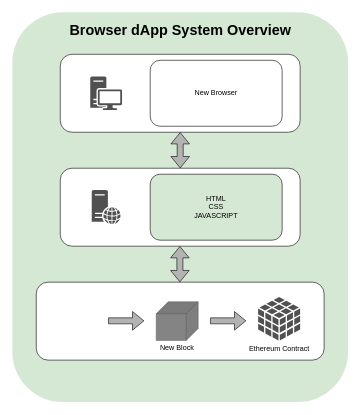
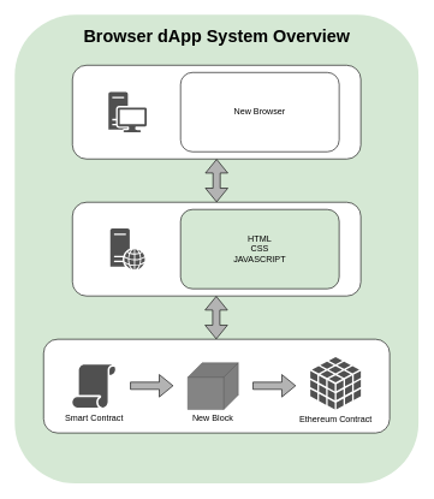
  <mxCell id="0" />
  <mxCell id="1" parent="0" />
  <mxCell id="2" value="" style="rounded=1;whiteSpace=wrap;html=1;strokeColor=none;fillColor=#d5e8d4;" vertex="1" parent="1"><mxGeometry x="20" y="20" width="560" height="650" as="geometry" /></mxCell>
  <mxCell id="3" value="" style="rounded=1;whiteSpace=wrap;html=1;" vertex="1" parent="1"><mxGeometry x="100" y="90" width="400" height="130" as="geometry" /></mxCell>
  <mxCell id="4" value="" style="sketch=0;pointerEvents=1;shadow=0;dashed=0;html=1;strokeColor=none;fillColor=#505050;labelPosition=center;verticalLabelPosition=bottom;verticalAlign=top;outlineConnect=0;align=center;shape=mxgraph.office.devices.workstation;" vertex="1" parent="1"><mxGeometry x="150" y="127" width="53" height="56" as="geometry" /></mxCell>
  <mxCell id="5" value="New Browser" style="rounded=1;whiteSpace=wrap;html=1;" vertex="1" parent="1"><mxGeometry x="250" y="100" width="220" height="110" as="geometry" /></mxCell>
  <mxCell id="6" value="" style="rounded=1;whiteSpace=wrap;html=1;" vertex="1" parent="1"><mxGeometry x="100" y="280" width="400" height="130" as="geometry" /></mxCell>
  <mxCell id="7" value="" style="sketch=0;pointerEvents=1;shadow=0;dashed=0;html=1;strokeColor=none;fillColor=#505050;labelPosition=center;verticalLabelPosition=bottom;verticalAlign=top;outlineConnect=0;align=center;shape=mxgraph.office.servers.web_server;" vertex="1" parent="1"><mxGeometry x="152.5" y="316.5" width="48" height="57" as="geometry" /></mxCell>
  <mxCell id="8" value="HTML&lt;br&gt;CSS&lt;br&gt;JAVASCRIPT" style="rounded=1;whiteSpace=wrap;html=1;fillColor=#d5e8d4;" vertex="1" parent="1"><mxGeometry x="250" y="290" width="220" height="110" as="geometry" /></mxCell>
  <mxCell id="9" value="" style="rounded=1;whiteSpace=wrap;html=1;" vertex="1" parent="1"><mxGeometry x="60" y="470" width="480" height="130" as="geometry" /></mxCell>
  <mxCell id="10" value="Ethereum Contract" style="sketch=0;shadow=0;dashed=0;html=1;strokeColor=none;fillColor=#505050;labelPosition=center;verticalLabelPosition=bottom;verticalAlign=top;outlineConnect=0;align=center;shape=mxgraph.office.databases.database_cube;" vertex="1" parent="1"><mxGeometry x="430" y="494.75" width="70" height="72.63" as="geometry" /></mxCell>
+ <mxCell id="11" value="Smart Contract&lt;br&gt;" style="sketch=0;pointerEvents=1;shadow=0;dashed=0;html=1;strokeColor=none;fillColor=#505050;labelPosition=center;verticalLabelPosition=bottom;verticalAlign=top;outlineConnect=0;align=center;shape=mxgraph.office.security.policy;" vertex="1" parent="1"><mxGeometry x="100" y="505.26" width="60" height="59.49" as="geometry" /></mxCell>
  <mxCell id="12" value="" style="shape=cube;whiteSpace=wrap;html=1;boundedLbl=1;backgroundOutline=1;darkOpacity=0.05;darkOpacity2=0.1;direction=south;strokeColor=#505050;fillColor=#505050;opacity=70;" vertex="1" parent="1"><mxGeometry x="260" y="502.63" width="70" height="64.75" as="geometry" /></mxCell>
  <mxCell id="13" value="" style="shape=flexArrow;endArrow=classic;startArrow=classic;html=1;rounded=0;entryX=0.5;entryY=1;entryDx=0;entryDy=0;exitX=0.5;exitY=0;exitDx=0;exitDy=0;fillColor=#B3B3B3;" edge="1" parent="1" source="6" target="3"><mxGeometry width="100" height="100" relative="1" as="geometry"><mxPoint x="270" y="360" as="sourcePoint" /><mxPoint x="370" y="260" as="targetPoint" /></mxGeometry></mxCell>
  <mxCell id="14" value="" style="shape=flexArrow;endArrow=classic;startArrow=classic;html=1;rounded=0;entryX=0.5;entryY=1;entryDx=0;entryDy=0;exitX=0.5;exitY=0;exitDx=0;exitDy=0;fillColor=#B3B3B3;" edge="1" parent="1"><mxGeometry width="100" height="100" relative="1" as="geometry"><mxPoint x="299.5" y="470" as="sourcePoint" /><mxPoint x="299.5" y="410" as="targetPoint" /></mxGeometry></mxCell>
  <mxCell id="15" value="New Block" style="text;html=1;strokeColor=none;fillColor=none;align=center;verticalAlign=middle;whiteSpace=wrap;rounded=0;opacity=70;" vertex="1" parent="1"><mxGeometry x="260" y="564.75" width="70" height="30" as="geometry" /></mxCell>
  <mxCell id="16" value="" style="shape=flexArrow;endArrow=classic;html=1;rounded=0;fillColor=#B3B3B3;" edge="1" parent="1"><mxGeometry width="50" height="50" relative="1" as="geometry"><mxPoint x="180" y="534.49" as="sourcePoint" /><mxPoint x="240" y="534.49" as="targetPoint" /></mxGeometry></mxCell>
  <mxCell id="17" value="" style="shape=flexArrow;endArrow=classic;html=1;rounded=0;fillColor=#B3B3B3;" edge="1" parent="1"><mxGeometry width="50" height="50" relative="1" as="geometry"><mxPoint x="350" y="534.51" as="sourcePoint" /><mxPoint x="410" y="534.51" as="targetPoint" /></mxGeometry></mxCell>
  <mxCell id="18" value="Browser dApp System Overview" style="text;strokeColor=none;fillColor=none;html=1;fontSize=24;fontStyle=1;verticalAlign=middle;align=center;" vertex="1" parent="1"><mxGeometry x="250" y="30" width="100" height="40" as="geometry" /></mxCell>
